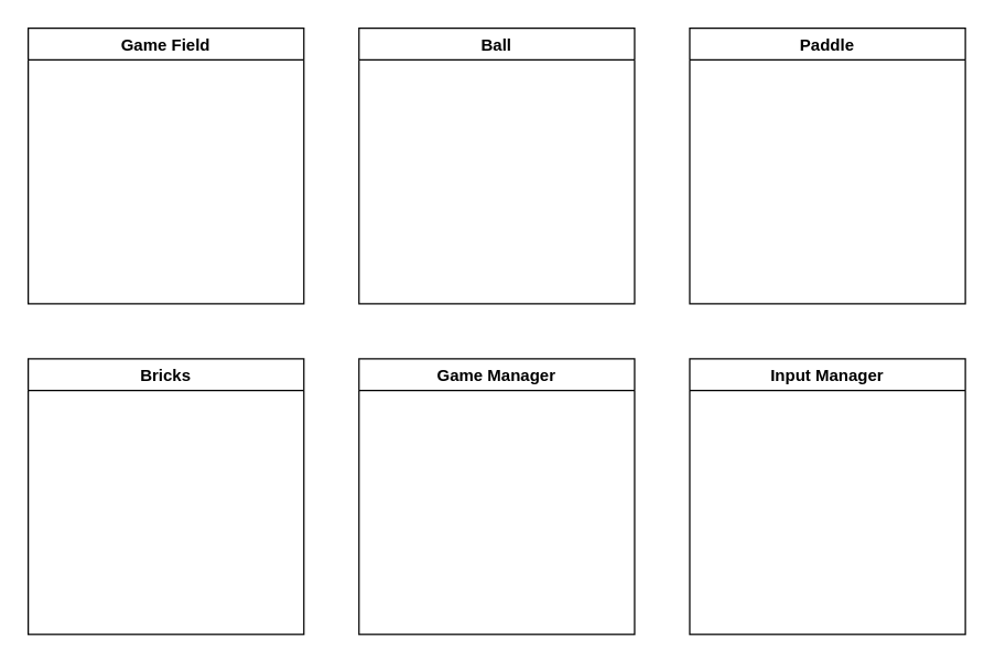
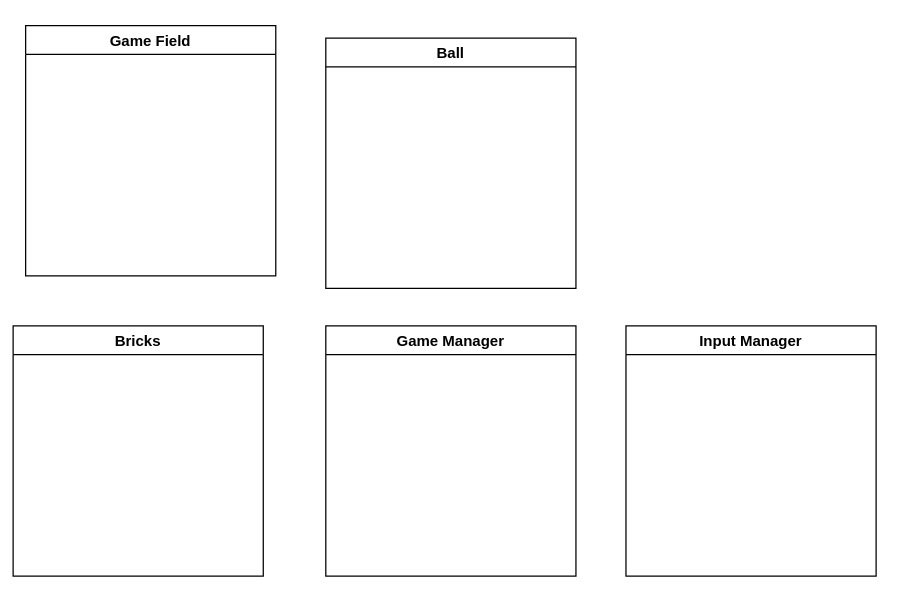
  <mxCell id="0" />
  <mxCell id="1" parent="0" />
  <mxCell id="2" value="Game Field" style="swimlane;" vertex="1" parent="1"><mxGeometry x="20" y="20" width="200" height="200" as="geometry" /></mxCell>
  <mxCell id="3" value="Input Manager" style="swimlane;" vertex="1" parent="1"><mxGeometry x="500" y="260" width="200" height="200" as="geometry" /></mxCell>
- <mxCell id="4" value="Bricks" style="swimlane;" vertex="1" parent="1"><mxGeometry x="20" y="260" width="200" height="200" as="geometry" /></mxCell>
+ <mxCell id="4" value="Bricks" style="swimlane;" vertex="1" parent="1"><mxGeometry x="10" y="260" width="200" height="200" as="geometry" /></mxCell>
  <mxCell id="5" value="Game Manager" style="swimlane;" vertex="1" parent="1"><mxGeometry x="260" y="260" width="200" height="200" as="geometry" /></mxCell>
- <mxCell id="6" value="Paddle" style="swimlane;" vertex="1" parent="1"><mxGeometry x="500" y="20" width="200" height="200" as="geometry" /></mxCell>
- <mxCell id="7" value="Ball" style="swimlane;" vertex="1" parent="1"><mxGeometry x="260" y="20" width="200" height="200" as="geometry" /></mxCell>
+ <mxCell id="7" value="Ball" style="swimlane;" vertex="1" parent="1"><mxGeometry x="260" y="30" width="200" height="200" as="geometry" /></mxCell>
